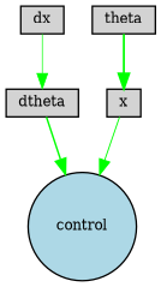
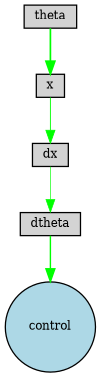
  digraph {
    node [fillcolor=lightgray fontsize=9 shape=box style=filled]
    edge [color=green style=solid]
    x [height=0.2 width=0.2]
    control [fillcolor=lightblue height=0.2 shape=circle width=0.2]
    dx [height=0.2 width=0.2]
    dtheta [height=0.2 width=0.2]
    theta [height=0.2 width=0.2]
-   x -> control [penwidth=0.6934797407695358]
+   x -> dx [penwidth=0.6934797407695358]
    dx -> dtheta [penwidth=0.5127796156610827]
    dtheta -> control [penwidth=1.0918509058251442]
    theta -> x [penwidth=1.31656544219448]
  }
